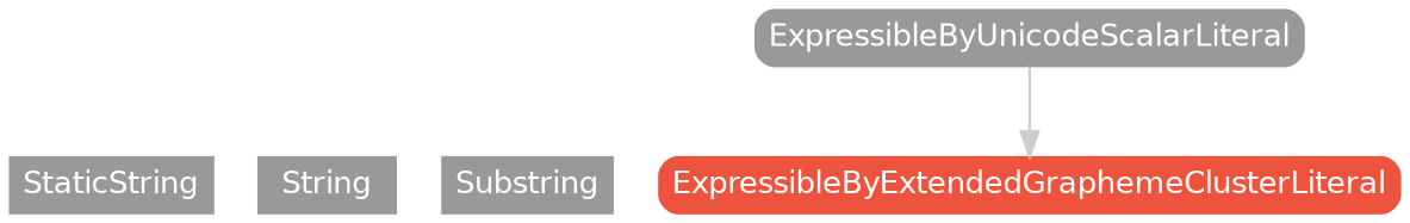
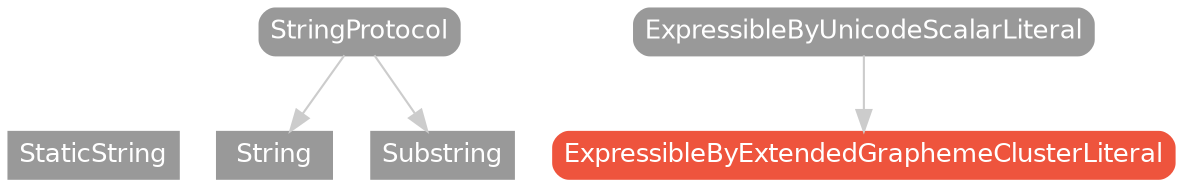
  strict digraph {
    node [color="#999999" fillcolor="#999999" fontcolor=white fontname=Helvetica fontsize=12 margin="0.07,0.05" shape=box style=filled]
    edge [color="#cccccc"]
    StaticString [height=0.3]
    String [height=0.3]
    Substring [height=0.3]
    ExpressibleByExtendedGraphemeClusterLiteral [color="#ee543d" fillcolor="#ee543d" height=0.3 style="filled,rounded"]
+   StringProtocol [height=0.3 style="filled,rounded"]
    ExpressibleByUnicodeScalarLiteral [height=0.3 style="filled,rounded"]
    subgraph sub_1 {
      rank=max
      StaticString
      String
      Substring
    }
+   StringProtocol -> String
+   StringProtocol -> Substring
    ExpressibleByUnicodeScalarLiteral -> ExpressibleByExtendedGraphemeClusterLiteral
  }
